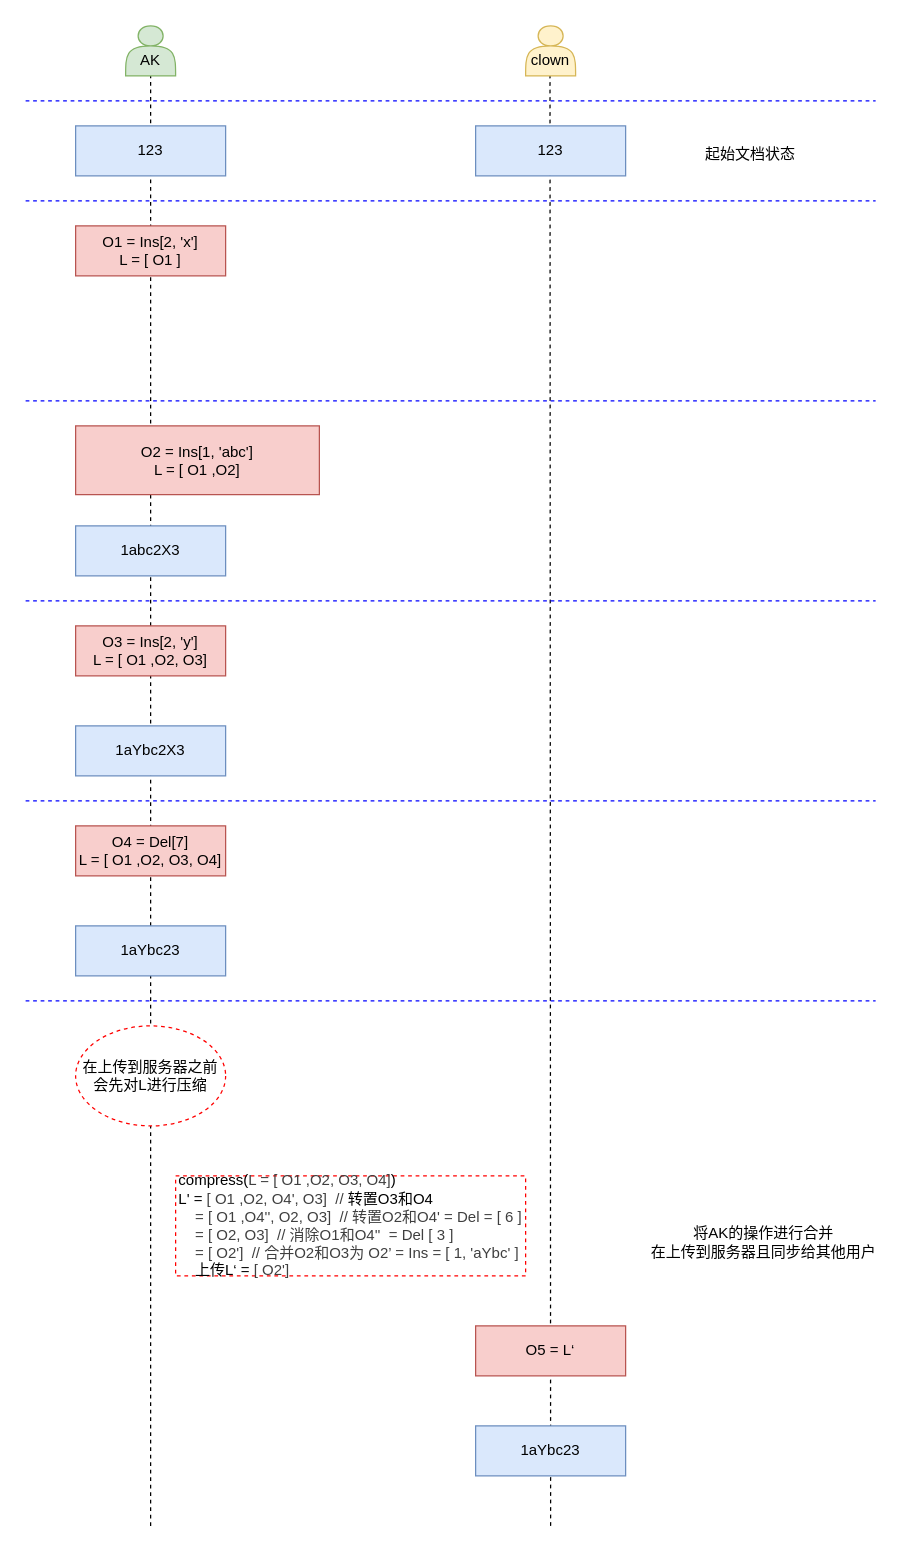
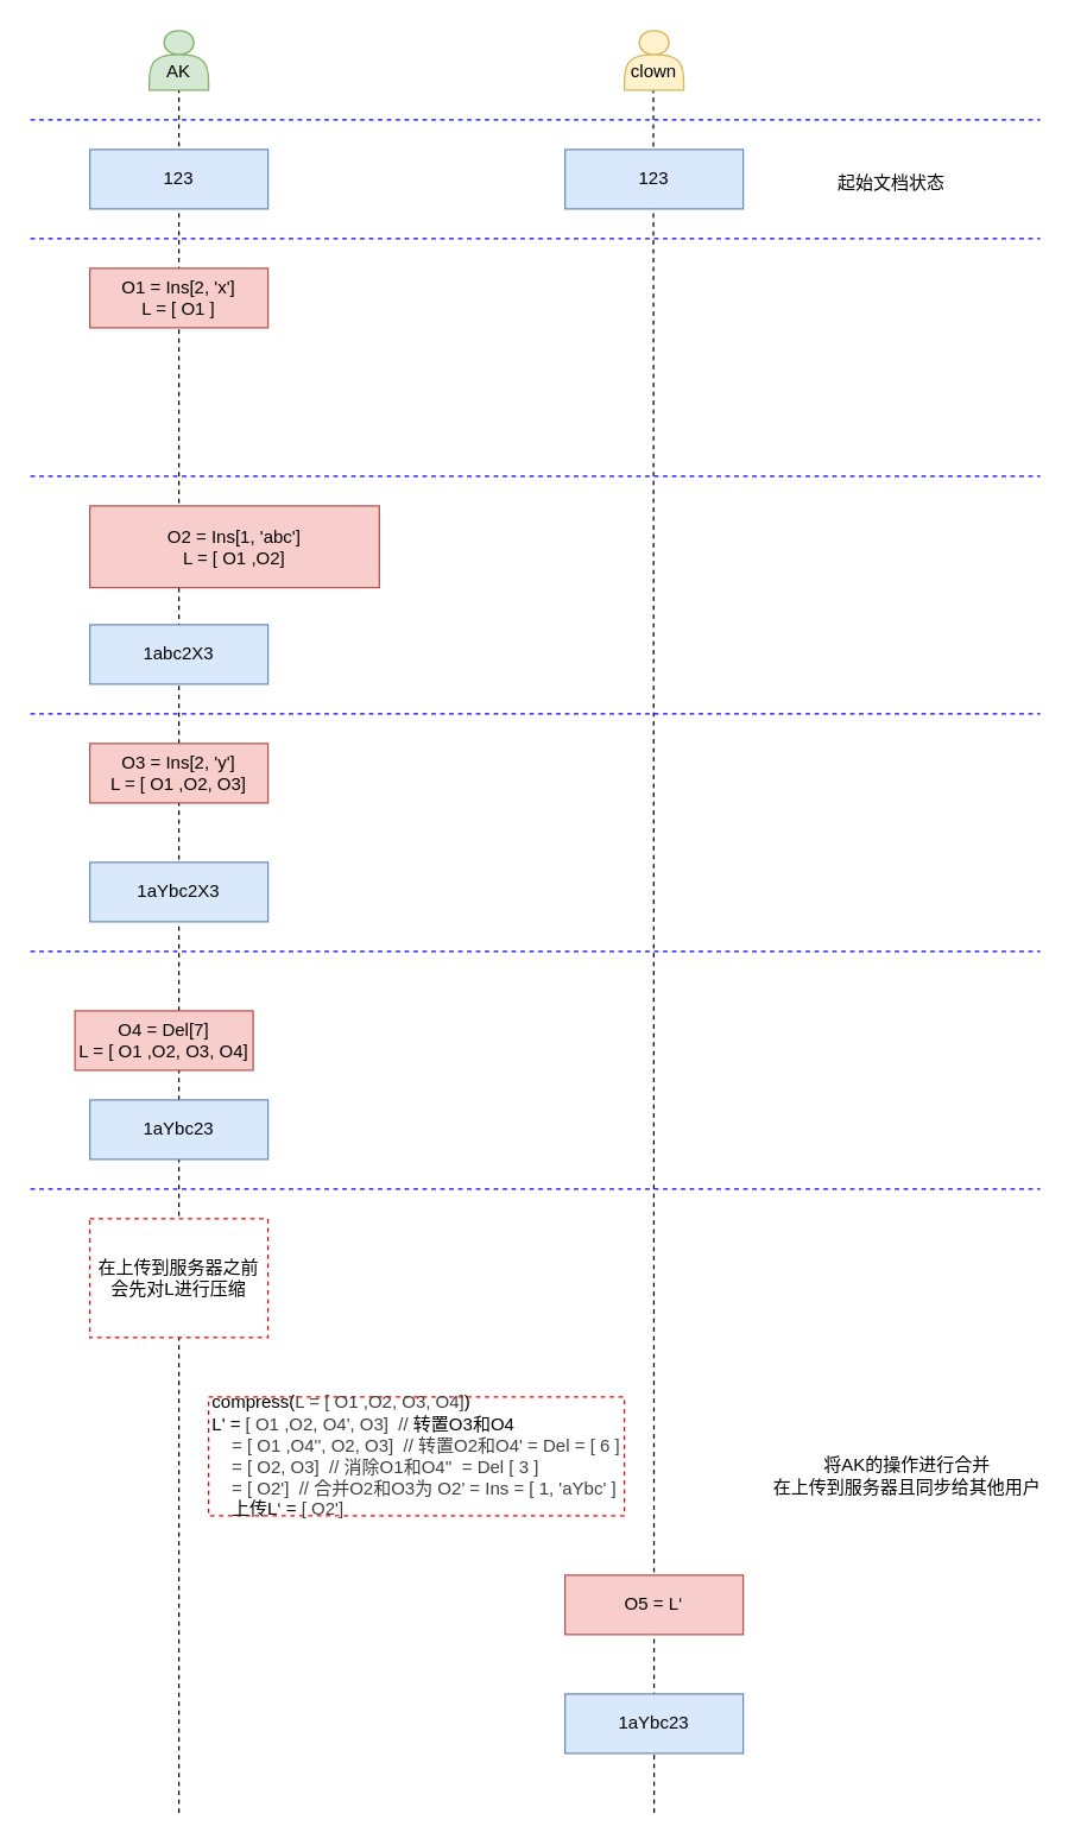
  <mxCell id="0" />
  <mxCell id="1" parent="0" />
  <mxCell id="2" value="" style="endArrow=none;html=1;entryX=0.5;entryY=1;entryDx=0;entryDy=0;dashed=1;" parent="1" edge="1"><mxGeometry width="50" height="50" relative="1" as="geometry"><mxPoint x="440" y="1220" as="sourcePoint" /><mxPoint x="439.5" y="60" as="targetPoint" /></mxGeometry></mxCell>
  <mxCell id="3" value="" style="endArrow=none;html=1;entryX=0.5;entryY=1;entryDx=0;entryDy=0;dashed=1;" parent="1" target="4" edge="1"><mxGeometry width="50" height="50" relative="1" as="geometry"><mxPoint x="120" y="1220" as="sourcePoint" /><mxPoint x="380" y="230" as="targetPoint" /></mxGeometry></mxCell>
  <mxCell id="4" value="&lt;div&gt;&lt;br&gt;&lt;/div&gt;AK" style="shape=actor;whiteSpace=wrap;html=1;fillColor=#d5e8d4;strokeColor=#82b366;" parent="1" vertex="1"><mxGeometry x="100" y="20" width="40" height="40" as="geometry" /></mxCell>
  <mxCell id="5" value="&lt;div&gt;&lt;br&gt;&lt;/div&gt;&lt;div&gt;clown&lt;/div&gt;" style="shape=actor;whiteSpace=wrap;html=1;fillColor=#fff2cc;strokeColor=#d6b656;" parent="1" vertex="1"><mxGeometry x="420" y="20" width="40" height="40" as="geometry" /></mxCell>
  <mxCell id="6" value="123" style="rounded=0;whiteSpace=wrap;html=1;fillColor=#dae8fc;strokeColor=#6c8ebf;" parent="1" vertex="1"><mxGeometry x="60" y="100" width="120" height="40" as="geometry" /></mxCell>
  <mxCell id="7" value="&lt;span style=&quot;color: rgb(0, 0, 0);&quot;&gt;123&lt;/span&gt;" style="rounded=0;whiteSpace=wrap;html=1;fillColor=#dae8fc;strokeColor=#6c8ebf;" parent="1" vertex="1"><mxGeometry x="380" y="100" width="120" height="40" as="geometry" /></mxCell>
  <mxCell id="8" value="" style="endArrow=none;html=1;strokeColor=#0000FF;dashed=1;" parent="1" edge="1"><mxGeometry width="50" height="50" relative="1" as="geometry"><mxPoint x="20" y="80" as="sourcePoint" /><mxPoint x="700" y="80" as="targetPoint" /></mxGeometry></mxCell>
  <mxCell id="9" value="" style="endArrow=none;html=1;strokeColor=#0000FF;dashed=1;" parent="1" edge="1"><mxGeometry width="50" height="50" relative="1" as="geometry"><mxPoint x="20" y="160" as="sourcePoint" /><mxPoint x="700" y="160" as="targetPoint" /></mxGeometry></mxCell>
  <mxCell id="10" value="起始文档状态" style="text;html=1;align=center;verticalAlign=middle;whiteSpace=wrap;rounded=0;" parent="1" vertex="1"><mxGeometry x="540" y="105" width="120" height="35" as="geometry" /></mxCell>
  <mxCell id="11" value="" style="endArrow=none;html=1;strokeColor=#0000FF;dashed=1;" parent="1" edge="1"><mxGeometry width="50" height="50" relative="1" as="geometry"><mxPoint x="20" y="320" as="sourcePoint" /><mxPoint x="700" y="320" as="targetPoint" /></mxGeometry></mxCell>
  <mxCell id="12" value="O1 = Ins[2, 'x']&lt;div&gt;L = [ O1 ]&lt;/div&gt;" style="rounded=0;whiteSpace=wrap;html=1;fillColor=#f8cecc;strokeColor=#b85450;" vertex="1" parent="1"><mxGeometry x="60" y="180" width="120" height="40" as="geometry" /></mxCell>
  <mxCell id="13" value="" style="endArrow=none;html=1;strokeColor=#0000FF;dashed=1;" edge="1" parent="1"><mxGeometry width="50" height="50" relative="1" as="geometry"><mxPoint x="20" y="480" as="sourcePoint" /><mxPoint x="700" y="480" as="targetPoint" /></mxGeometry></mxCell>
  <mxCell id="14" value="O2 = Ins[1, 'abc']&lt;div&gt;L = [ O1 ,O2]&lt;/div&gt;" style="rounded=0;whiteSpace=wrap;html=1;fillColor=#f8cecc;strokeColor=#b85450;" vertex="1" parent="1"><mxGeometry x="60" y="340" width="195" height="55" as="geometry" /></mxCell>
  <mxCell id="15" value="1abc2X3" style="rounded=0;whiteSpace=wrap;html=1;fillColor=#dae8fc;strokeColor=#6c8ebf;" vertex="1" parent="1"><mxGeometry x="60" y="420" width="120" height="40" as="geometry" /></mxCell>
  <mxCell id="16" value="" style="endArrow=none;html=1;strokeColor=#0000FF;dashed=1;" edge="1" parent="1"><mxGeometry width="50" height="50" relative="1" as="geometry"><mxPoint x="20" y="640" as="sourcePoint" /><mxPoint x="700" y="640" as="targetPoint" /></mxGeometry></mxCell>
  <mxCell id="17" value="O3 = Ins[2, 'y']&lt;div&gt;L = [ O1 ,O2, O3]&lt;/div&gt;" style="rounded=0;whiteSpace=wrap;html=1;fillColor=#f8cecc;strokeColor=#b85450;" vertex="1" parent="1"><mxGeometry x="60" y="500" width="120" height="40" as="geometry" /></mxCell>
  <mxCell id="18" value="&lt;span style=&quot;color: rgb(0, 0, 0);&quot;&gt;1aYbc2X3&lt;/span&gt;" style="rounded=0;whiteSpace=wrap;html=1;fillColor=#dae8fc;strokeColor=#6c8ebf;" vertex="1" parent="1"><mxGeometry x="60" y="580" width="120" height="40" as="geometry" /></mxCell>
  <mxCell id="19" value="" style="endArrow=none;html=1;strokeColor=#0000FF;dashed=1;" edge="1" parent="1"><mxGeometry width="50" height="50" relative="1" as="geometry"><mxPoint x="20" y="800" as="sourcePoint" /><mxPoint x="700" y="800" as="targetPoint" /></mxGeometry></mxCell>
- <mxCell id="20" value="O4 = Del[7]&lt;div&gt;&lt;span style=&quot;background-color: transparent;&quot;&gt;L = [ O1 ,O2, O3, O4]&lt;/span&gt;&lt;/div&gt;" style="rounded=0;whiteSpace=wrap;html=1;fillColor=#f8cecc;strokeColor=#b85450;" vertex="1" parent="1"><mxGeometry x="60" y="660" width="120" height="40" as="geometry" /></mxCell>
+ <mxCell id="20" value="O4 = Del[7]&lt;div&gt;&lt;span style=&quot;background-color: transparent;&quot;&gt;L = [ O1 ,O2, O3, O4]&lt;/span&gt;&lt;/div&gt;" style="rounded=0;whiteSpace=wrap;html=1;fillColor=#f8cecc;strokeColor=#b85450;" vertex="1" parent="1"><mxGeometry x="50" y="680" width="120" height="40" as="geometry" /></mxCell>
  <mxCell id="21" value="&lt;span style=&quot;color: rgb(0, 0, 0);&quot;&gt;1aYbc23&lt;/span&gt;" style="rounded=0;whiteSpace=wrap;html=1;fillColor=#dae8fc;strokeColor=#6c8ebf;" vertex="1" parent="1"><mxGeometry x="60" y="740" width="120" height="40" as="geometry" /></mxCell>
- <mxCell id="22" value="在上传到服务器之前会先对L进行压缩" style="ellipse;whiteSpace=wrap;html=1;dashed=1;strokeColor=#FF0000;verticalAlign=middle;" vertex="1" parent="1"><mxGeometry x="60" y="820" width="120" height="80" as="geometry" /></mxCell>
+ <mxCell id="22" value="在上传到服务器之前会先对L进行压缩" style="rounded=0;whiteSpace=wrap;html=1;dashed=1;strokeColor=#FF0000;verticalAlign=middle;" vertex="1" parent="1"><mxGeometry x="60" y="820" width="120" height="80" as="geometry" /></mxCell>
  <mxCell id="23" value="O5 = L‘" style="rounded=0;whiteSpace=wrap;html=1;fillColor=#f8cecc;strokeColor=#b85450;" vertex="1" parent="1"><mxGeometry x="380" y="1060" width="120" height="40" as="geometry" /></mxCell>
  <mxCell id="24" value="&lt;span style=&quot;color: rgb(0, 0, 0);&quot;&gt;1aYbc23&lt;/span&gt;" style="rounded=0;whiteSpace=wrap;html=1;fillColor=#dae8fc;strokeColor=#6c8ebf;" vertex="1" parent="1"><mxGeometry x="380" y="1140" width="120" height="40" as="geometry" /></mxCell>
  <mxCell id="25" value="&lt;div style=&quot;text-align: left;&quot;&gt;&lt;span style=&quot;background-color: transparent;&quot;&gt;compress(&lt;/span&gt;&lt;span style=&quot;background-color: transparent; color: rgb(63, 63, 63);&quot;&gt;L = [ O1 ,O2, O3, O4]&lt;/span&gt;&lt;span style=&quot;background-color: transparent;&quot;&gt;)&lt;/span&gt;&lt;/div&gt;&lt;div style=&quot;text-align: left;&quot;&gt;L' =&amp;nbsp;&lt;span style=&quot;color: rgb(63, 63, 63); background-color: transparent;&quot;&gt;[ O1 ,O2, O4', O3]&amp;nbsp; //&amp;nbsp;&lt;/span&gt;&lt;span style=&quot;background-color: transparent;&quot;&gt;转置O3和O4&lt;/span&gt;&lt;/div&gt;&lt;div style=&quot;text-align: left;&quot;&gt;&lt;span style=&quot;color: rgb(63, 63, 63);&quot;&gt;&amp;nbsp; &amp;nbsp; =&amp;nbsp;&lt;/span&gt;&lt;span style=&quot;background-color: transparent; color: rgb(63, 63, 63);&quot;&gt;[ O1 ,O4'', O2, O3]&amp;nbsp; //&amp;nbsp;&lt;/span&gt;&lt;span style=&quot;color: rgb(63, 63, 63); background-color: transparent;&quot;&gt;转置O2和O4' = Del = [ 6 ]&lt;/span&gt;&lt;/div&gt;&lt;div style=&quot;text-align: left;&quot;&gt;&lt;span style=&quot;color: rgb(63, 63, 63); background-color: transparent;&quot;&gt;&lt;span style=&quot;color: rgb(63, 63, 63);&quot;&gt;&amp;nbsp; &amp;nbsp; =&amp;nbsp;&lt;/span&gt;&lt;span style=&quot;background-color: transparent; color: rgb(63, 63, 63);&quot;&gt;[ O2, O3]&amp;nbsp; // 消除O1和O4''&amp;nbsp; = Del [ 3 ]&lt;span style=&quot;white-space: pre;&quot;&gt;&#09;&lt;/span&gt;&lt;/span&gt;&lt;/span&gt;&lt;/div&gt;&lt;div style=&quot;text-align: left;&quot;&gt;&lt;span style=&quot;color: rgb(63, 63, 63); background-color: transparent;&quot;&gt;&lt;span style=&quot;color: rgb(63, 63, 63);&quot;&gt;&amp;nbsp; &amp;nbsp; =&amp;nbsp;&lt;/span&gt;&lt;span style=&quot;color: rgb(63, 63, 63); background-color: transparent;&quot;&gt;[ O2']&amp;nbsp; // 合并O2和O3为 O2’ = Ins = [ 1, 'aYbc' ]&lt;/span&gt;&lt;/span&gt;&lt;/div&gt;&lt;div style=&quot;text-align: left;&quot;&gt;&lt;span style=&quot;background-color: transparent;&quot;&gt;&amp;nbsp; &amp;nbsp; 上传L‘ =&amp;nbsp;&lt;/span&gt;&lt;span style=&quot;color: rgb(63, 63, 63); background-color: transparent;&quot;&gt;[ O2']&lt;/span&gt;&lt;/div&gt;" style="rounded=0;whiteSpace=wrap;html=1;strokeColor=#FF0000;dashed=1;" vertex="1" parent="1"><mxGeometry x="140" y="940" width="280" height="80" as="geometry" /></mxCell>
  <mxCell id="26" value="将AK的操作进行合并&lt;div&gt;在上传到服务器且同步给其他用户&lt;/div&gt;" style="text;html=1;align=center;verticalAlign=middle;resizable=0;points=[];autosize=1;strokeColor=none;fillColor=none;" vertex="1" parent="1"><mxGeometry x="510" y="973" width="200" height="40" as="geometry" /></mxCell>
